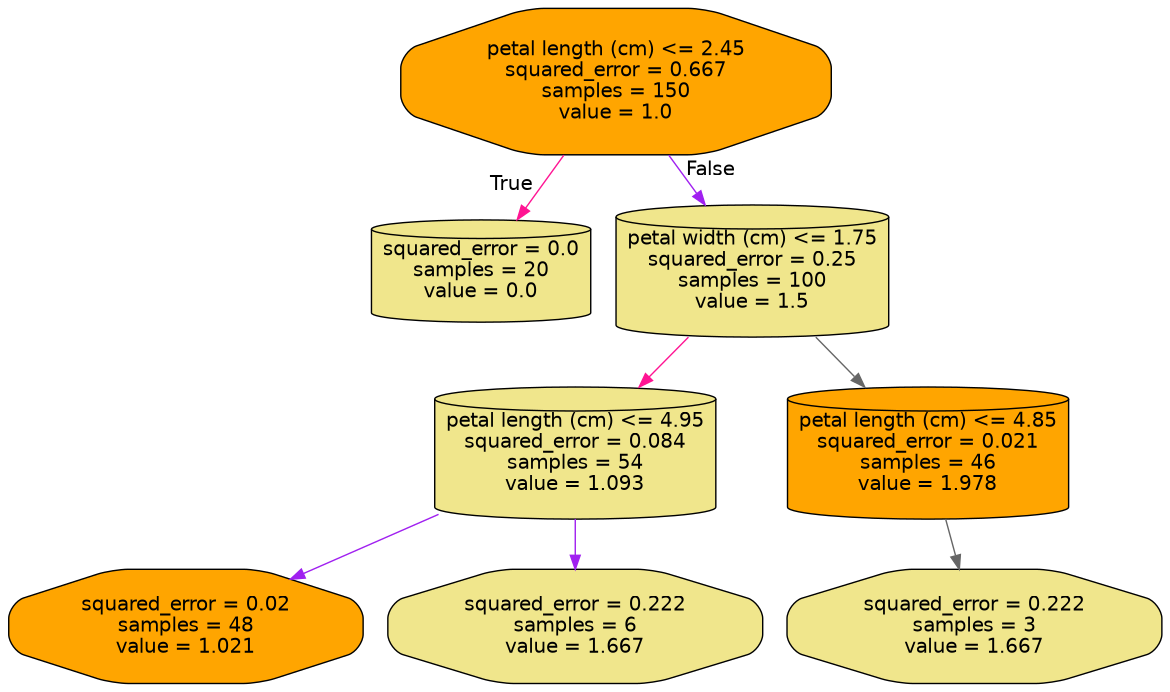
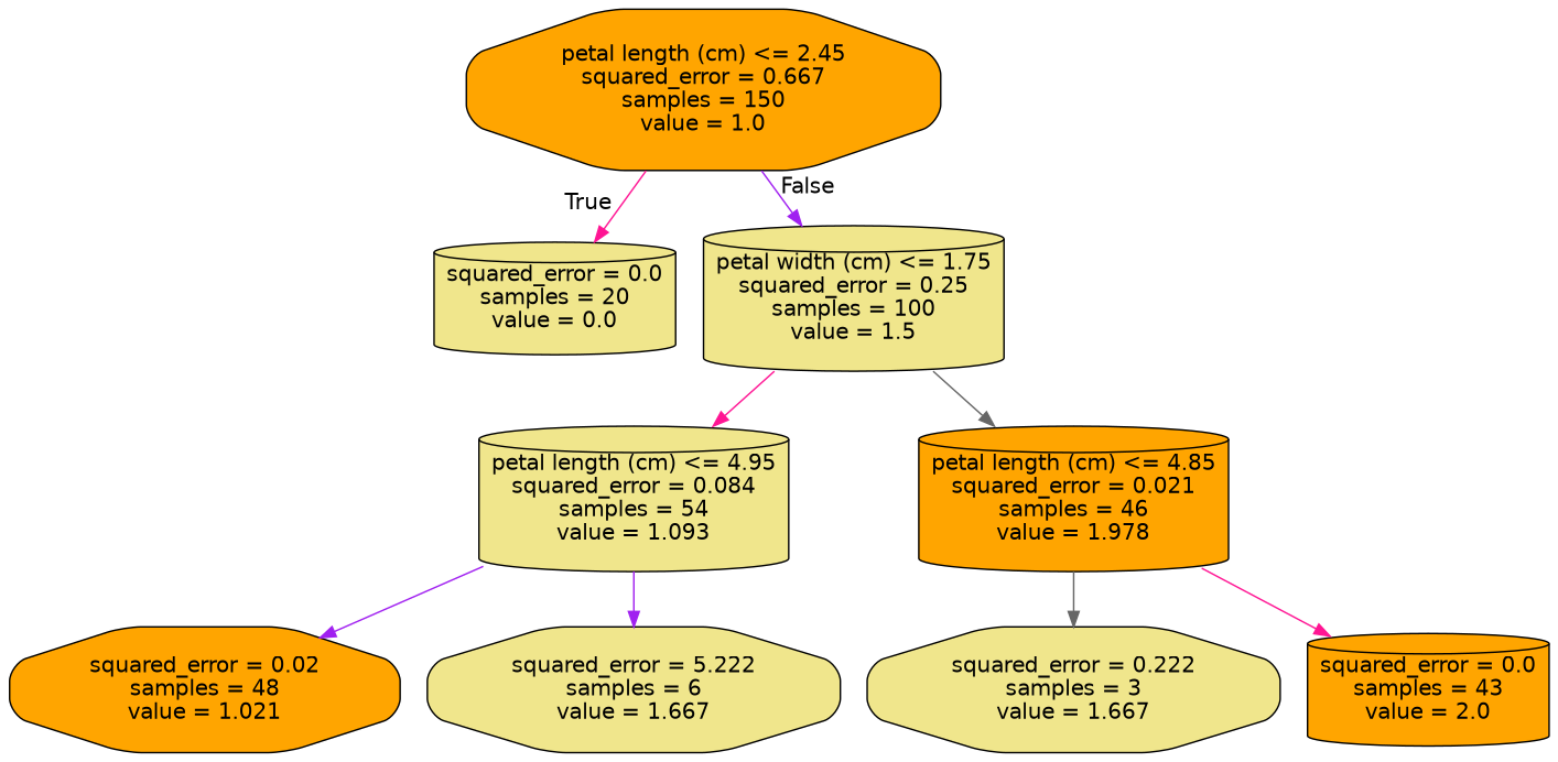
  digraph {
    node [color=black fillcolor=khaki fontname=helvetica shape=cylinder style="filled, rounded"]
    edge [color=deeppink fontname=helvetica]
    n1 [fillcolor=orange label="petal length (cm) <= 2.45\nsquared_error = 0.667\nsamples = 150\nvalue = 1.0" shape=octagon]
    n2 [label="squared_error = 0.0\nsamples = 20\nvalue = 0.0"]
    n3 [label="petal width (cm) <= 1.75\nsquared_error = 0.25\nsamples = 100\nvalue = 1.5"]
    n4 [label="petal length (cm) <= 4.95\nsquared_error = 0.084\nsamples = 54\nvalue = 1.093"]
    n5 [fillcolor=orange label="petal length (cm) <= 4.85\nsquared_error = 0.021\nsamples = 46\nvalue = 1.978"]
    n6 [fillcolor=orange label="squared_error = 0.02\nsamples = 48\nvalue = 1.021" shape=octagon]
-   n7 [label="squared_error = 0.222\nsamples = 6\nvalue = 1.667" shape=octagon]
+   n7 [label="squared_error = 5.222\nsamples = 6\nvalue = 1.667" shape=octagon]
    n8 [label="squared_error = 0.222\nsamples = 3\nvalue = 1.667" shape=octagon]
+   n9 [fillcolor=orange label="squared_error = 0.0\nsamples = 43\nvalue = 2.0"]
    n1 -> n2 [headlabel=True labelangle=45 labeldistance=2.5]
    n1 -> n3 [color=purple headlabel=False labelangle=-45 labeldistance=2.5]
    n3 -> n4
    n3 -> n5 [color=gray40]
    n4 -> n6 [color=purple]
    n4 -> n7 [color=purple]
    n5 -> n8 [color=gray40]
+   n5 -> n9
  }
